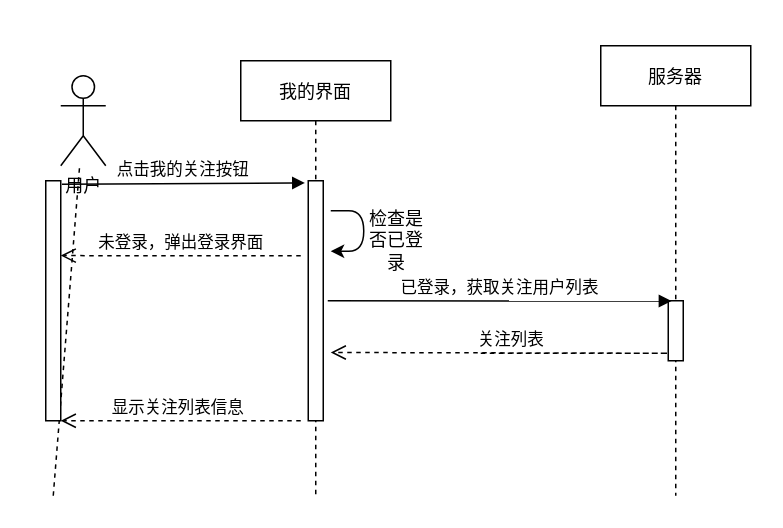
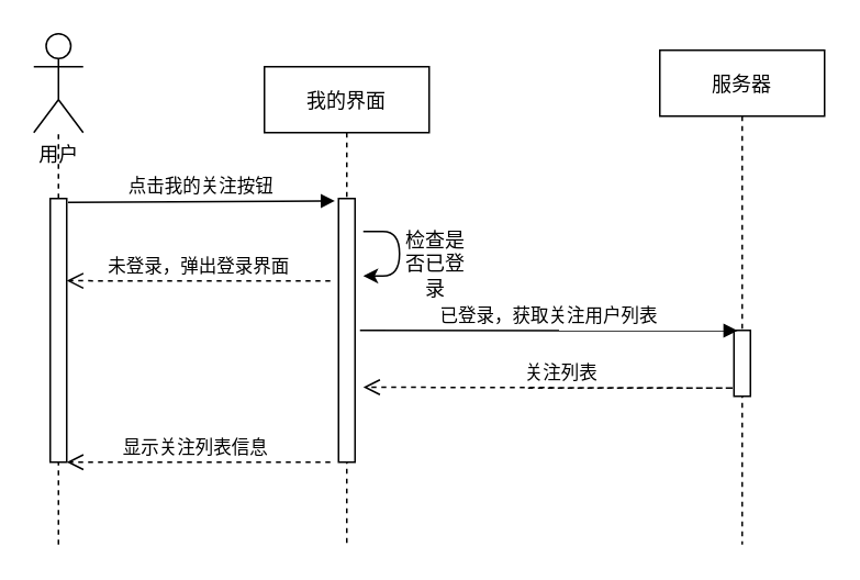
  <mxCell id="0" />
  <mxCell id="1" parent="0" />
  <mxCell id="2" value="我的界面" style="shape=umlLifeline;perimeter=lifelinePerimeter;container=1;collapsible=0;recursiveResize=0;rounded=0;shadow=0;strokeWidth=1;" vertex="1" parent="1"><mxGeometry x="160" y="40" width="100" height="290" as="geometry" /></mxCell>
  <mxCell id="3" value="" style="points=[];perimeter=orthogonalPerimeter;rounded=0;shadow=0;strokeWidth=1;" vertex="1" parent="2"><mxGeometry x="45" y="80" width="10" height="160" as="geometry" /></mxCell>
  <mxCell id="4" value="服务器" style="shape=umlLifeline;perimeter=lifelinePerimeter;container=1;collapsible=0;recursiveResize=0;rounded=0;shadow=0;strokeWidth=1;" vertex="1" parent="1"><mxGeometry x="400" y="30" width="100" height="300" as="geometry" /></mxCell>
  <mxCell id="5" value="" style="points=[];perimeter=orthogonalPerimeter;rounded=0;shadow=0;strokeWidth=1;" vertex="1" parent="4"><mxGeometry x="45" y="170" width="10" height="40" as="geometry" /></mxCell>
- <mxCell id="6" value="用户" style="shape=umlActor;verticalLabelPosition=bottom;verticalAlign=top;html=1;outlineConnect=0;fontStyle=0;fontFamily=Helvetica;" vertex="1" parent="1"><mxGeometry x="40" y="50" width="30" height="60" as="geometry" /></mxCell>
+ <mxCell id="6" value="用户" style="shape=umlActor;verticalLabelPosition=bottom;verticalAlign=top;html=1;outlineConnect=0;fontStyle=0;fontFamily=Helvetica;" vertex="1" parent="1"><mxGeometry x="20" y="20" width="30" height="60" as="geometry" /></mxCell>
  <mxCell id="7" value="" style="endArrow=none;dashed=1;html=1;fontFamily=Helvetica;" edge="1" parent="1" target="6"><mxGeometry width="50" height="50" relative="1" as="geometry"><mxPoint x="35" y="330" as="sourcePoint" /><mxPoint x="34.5" y="110" as="targetPoint" /></mxGeometry></mxCell>
  <mxCell id="8" value="" style="html=1;points=[];perimeter=orthogonalPerimeter;fontFamily=Helvetica;" vertex="1" parent="1"><mxGeometry x="30" y="120" width="10" height="160" as="geometry" /></mxCell>
  <mxCell id="9" value="点击我的关注按钮" style="verticalAlign=bottom;endArrow=block;shadow=0;strokeWidth=1;entryX=-0.22;entryY=0.009;entryDx=0;entryDy=0;entryPerimeter=0;exitX=1.08;exitY=0.015;exitDx=0;exitDy=0;exitPerimeter=0;" edge="1" parent="1" source="8" target="3"><mxGeometry relative="1" as="geometry"><mxPoint x="50" y="122" as="sourcePoint" /><mxPoint x="190" y="150" as="targetPoint" /><Array as="points" /></mxGeometry></mxCell>
  <mxCell id="10" value="显示关注列表信息" style="html=1;verticalAlign=bottom;endArrow=open;dashed=1;endSize=8;fontFamily=Helvetica;" edge="1" parent="1"><mxGeometry x="0.025" relative="1" as="geometry"><mxPoint x="200" y="280" as="sourcePoint" /><mxPoint x="40" y="280" as="targetPoint" /><Array as="points"><mxPoint x="118" y="280" /></Array><mxPoint as="offset" /></mxGeometry></mxCell>
  <mxCell id="11" value="关注列表" style="html=1;verticalAlign=bottom;endArrow=open;dashed=1;endSize=8;fontFamily=Helvetica;" edge="1" parent="1"><mxGeometry x="0.333" relative="1" as="geometry"><mxPoint x="320" y="235" as="sourcePoint" /><mxPoint x="220" y="234.5" as="targetPoint" /><Array as="points"><mxPoint x="450" y="235" /></Array><mxPoint as="offset" /></mxGeometry></mxCell>
  <mxCell id="12" value="" style="curved=1;endArrow=classic;html=1;" edge="1" parent="1"><mxGeometry width="50" height="50" relative="1" as="geometry"><mxPoint x="220" y="140" as="sourcePoint" /><mxPoint x="220" y="167" as="targetPoint" /><Array as="points"><mxPoint x="222" y="140" /><mxPoint x="242" y="140" /><mxPoint x="242" y="167" /><mxPoint x="222" y="167" /></Array></mxGeometry></mxCell>
  <mxCell id="13" value="检查是否已登录" style="text;html=1;strokeColor=none;fillColor=none;align=center;verticalAlign=middle;whiteSpace=wrap;rounded=0;" vertex="1" parent="1"><mxGeometry x="244" y="150" width="40" height="20" as="geometry" /></mxCell>
  <mxCell id="14" value="未登录，弹出登录界面" style="html=1;verticalAlign=bottom;endArrow=open;dashed=1;endSize=8;fontFamily=Helvetica;entryX=1;entryY=0.217;entryDx=0;entryDy=0;entryPerimeter=0;" edge="1" parent="1"><mxGeometry relative="1" as="geometry"><mxPoint x="200" y="170" as="sourcePoint" /><mxPoint x="40" y="169.91" as="targetPoint" /><Array as="points" /></mxGeometry></mxCell>
  <mxCell id="15" value="已登录，获取关注用户列表" style="verticalAlign=bottom;endArrow=block;shadow=0;strokeWidth=1;entryX=0.22;entryY=0.005;entryDx=0;entryDy=0;entryPerimeter=0;" edge="1" parent="1" target="5"><mxGeometry relative="1" as="geometry"><mxPoint x="218" y="200" as="sourcePoint" /><mxPoint x="440" y="200" as="targetPoint" /><Array as="points" /></mxGeometry></mxCell>
